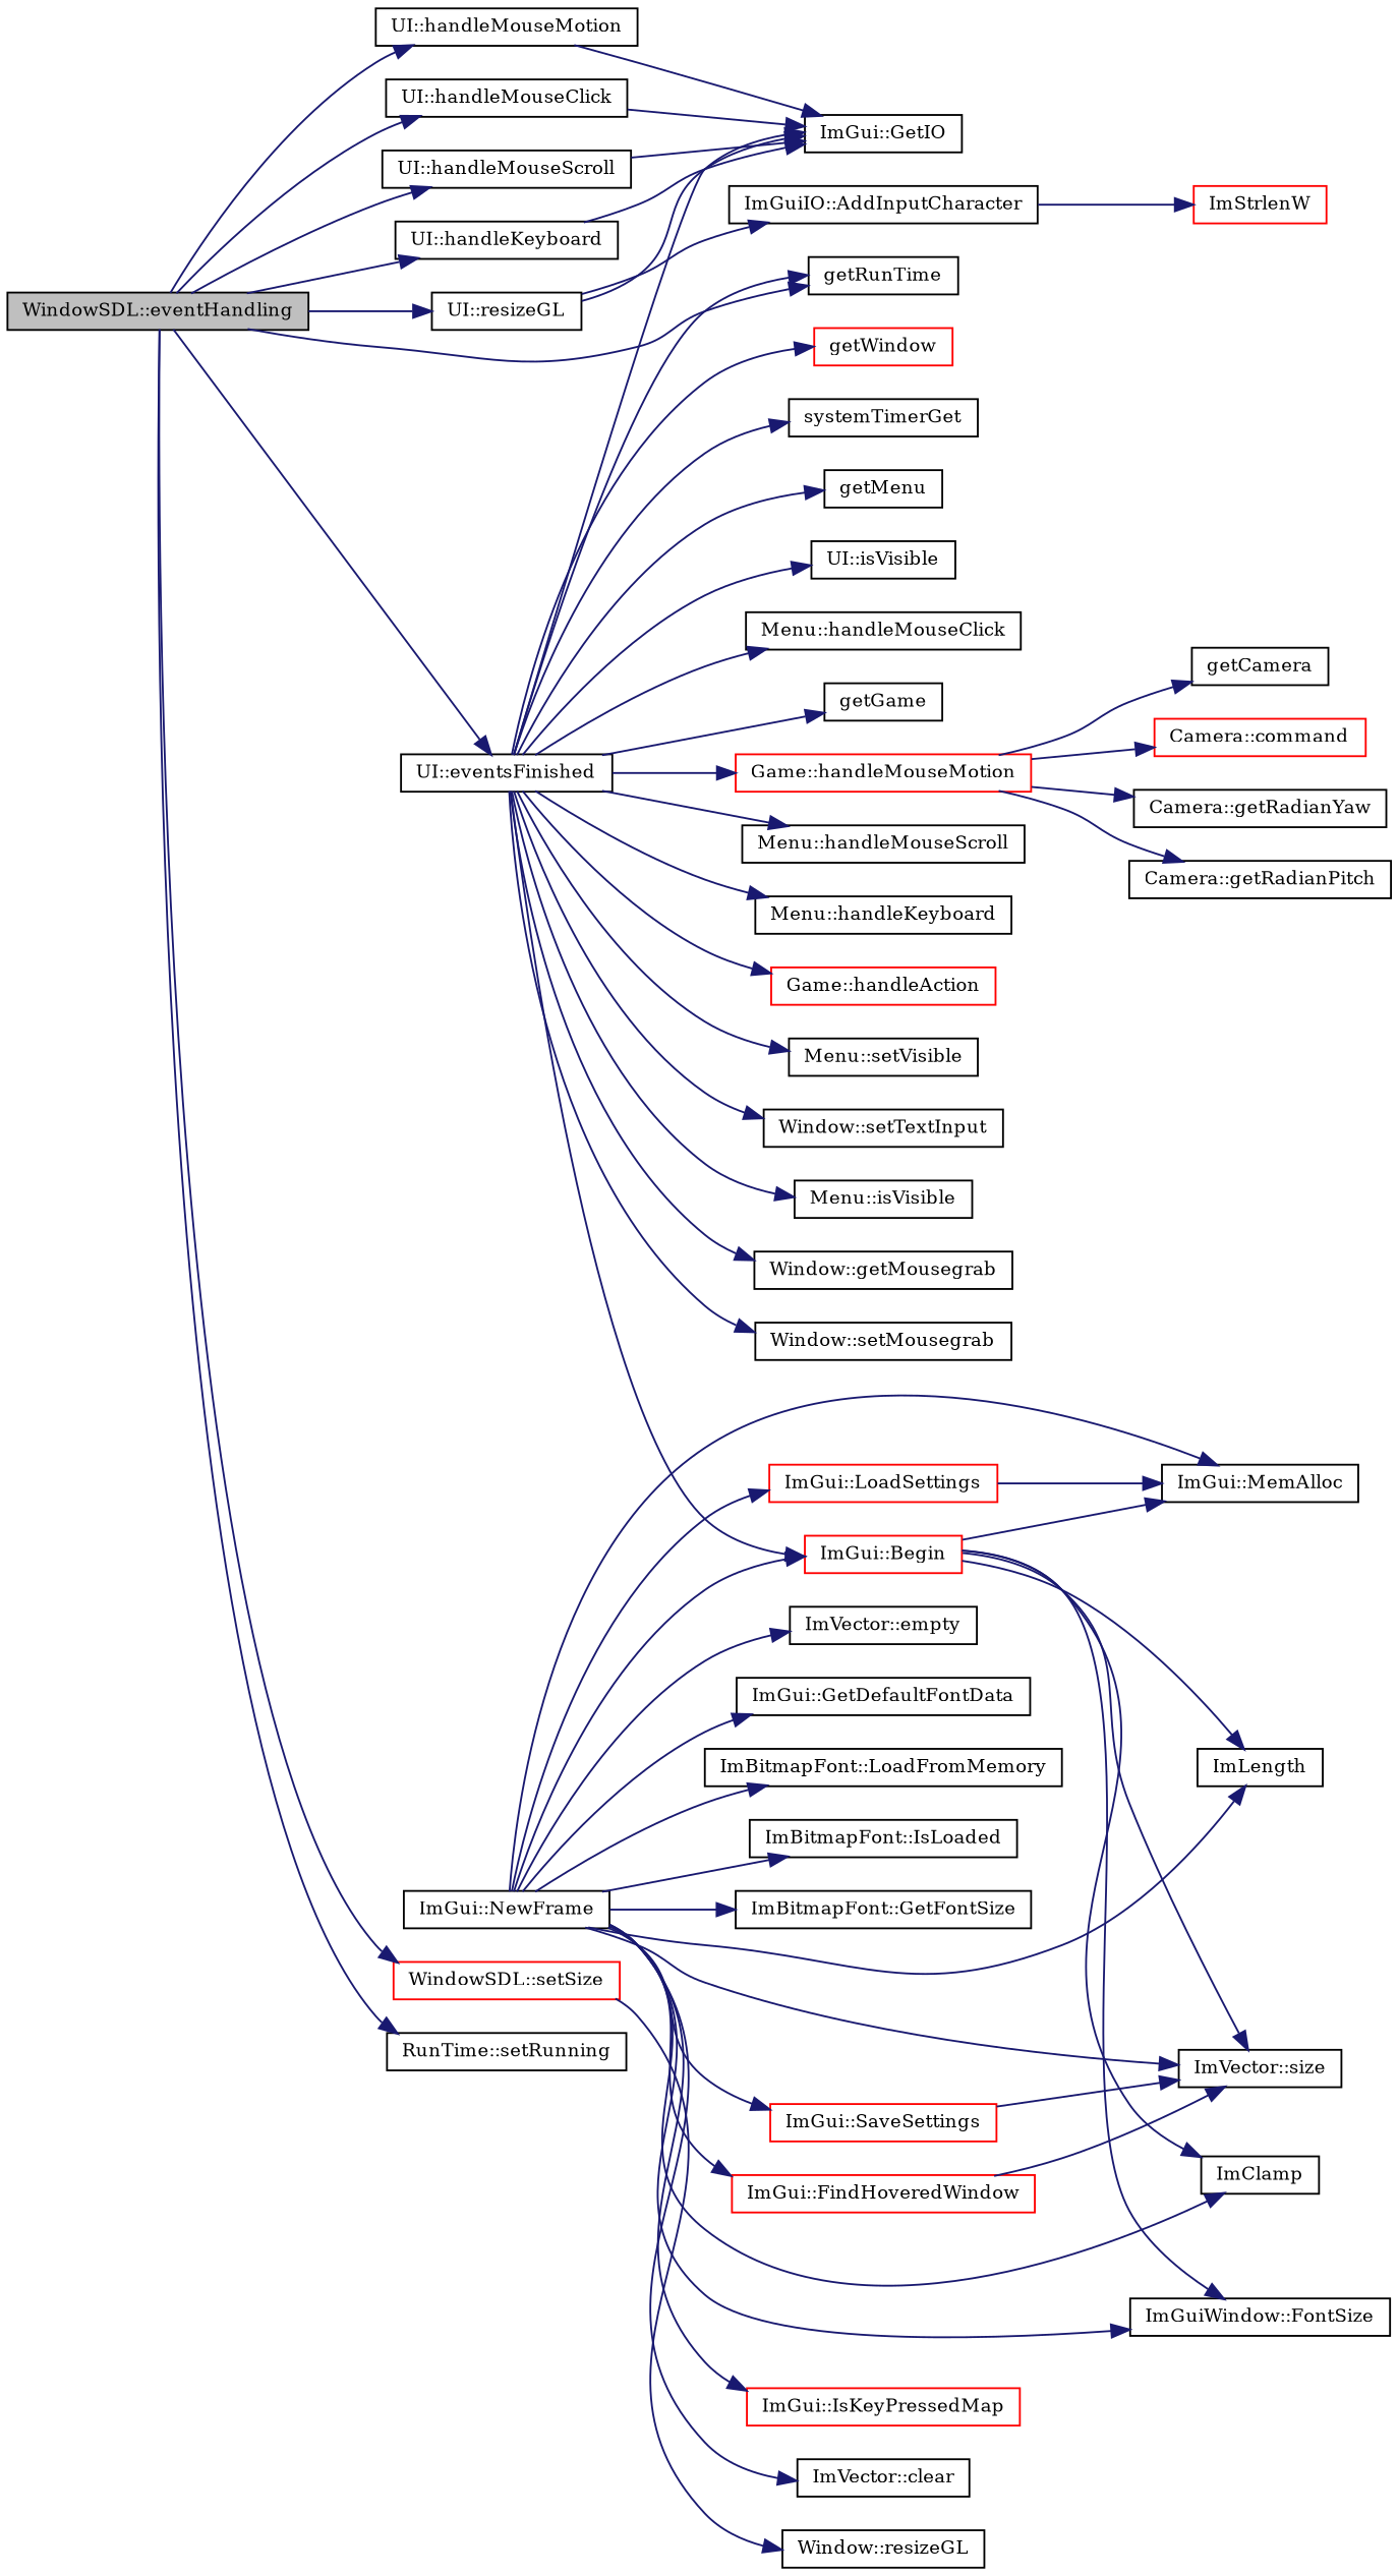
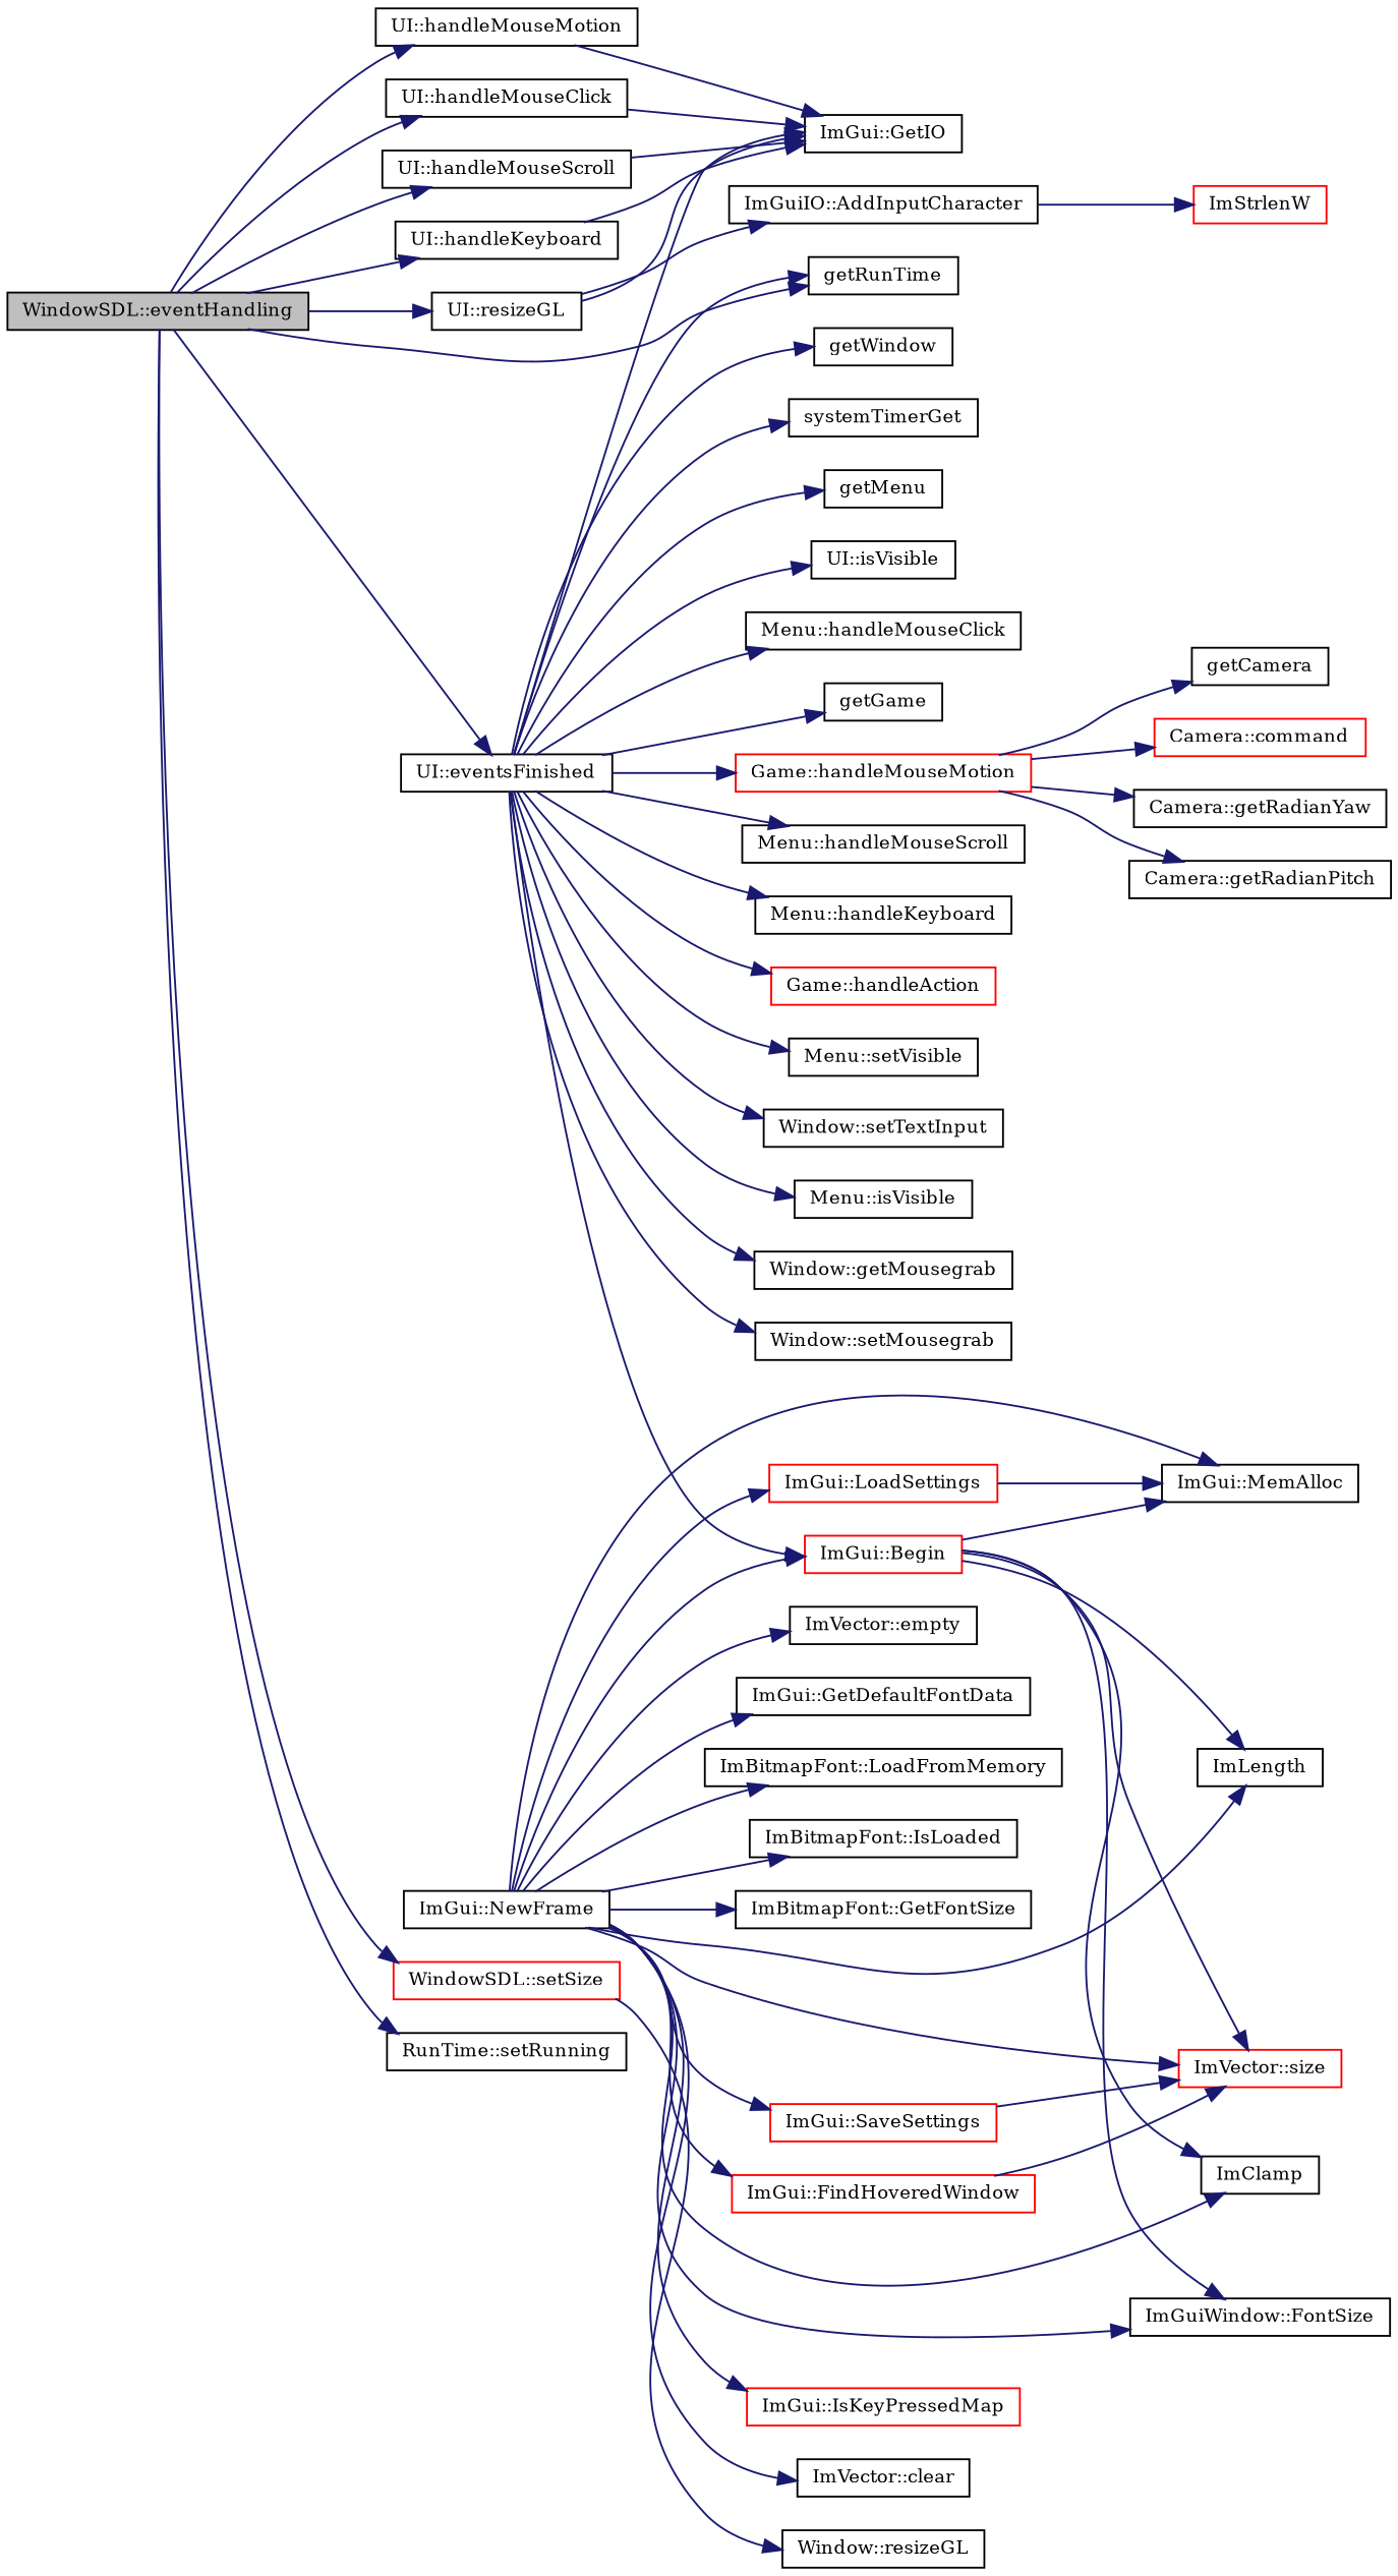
  digraph {
    fontname="DejaVu Serif"
    rankdir=LR
    node [color=black fillcolor=white fontname="DejaVu Serif" fontsize=10 shape=record style=filled]
    edge [color=midnightblue fontname="DejaVu Serif" fontsize=10 labelfontname=Helvetica labelfontsize=10 style=solid]
    n1 [fillcolor=grey75 fontcolor=black height=0.2 label="WindowSDL::eventHandling" width=0.4]
    n2 [height=0.2 label="UI::handleMouseMotion" width=0.4]
    n3 [height=0.2 label="UI::handleMouseClick" width=0.4]
    n4 [height=0.2 label="UI::handleMouseScroll" width=0.4]
    n5 [height=0.2 label="UI::resizeGL" width=0.4]
    n6 [height=0.2 label="UI::handleKeyboard" width=0.4]
    n7 [color=red height=0.2 label="WindowSDL::setSize" width=0.4]
    n8 [height=0.2 label=getRunTime width=0.4]
    n9 [height=0.2 label="RunTime::setRunning" width=0.4]
    n10 [height=0.2 label="UI::eventsFinished" width=0.4]
    n11 [height=0.2 label="ImGui::GetIO" width=0.4]
    n12 [height=0.2 label="ImGuiIO::AddInputCharacter" width=0.4]
    n13 [height=0.2 label="Window::resizeGL" width=0.4]
-   n14 [color=red height=0.2 label=getWindow width=0.4]
+   n14 [height=0.2 label=getWindow width=0.4]
    n15 [height=0.2 label=systemTimerGet width=0.4]
    n16 [height=0.2 label=getMenu width=0.4]
    n17 [height=0.2 label="UI::isVisible" width=0.4]
    n18 [height=0.2 label="Menu::handleMouseClick" width=0.4]
    n19 [height=0.2 label=getGame width=0.4]
    n20 [color=red height=0.2 label="Game::handleMouseMotion" width=0.4]
    n21 [height=0.2 label="Menu::handleMouseScroll" width=0.4]
    n22 [height=0.2 label="Menu::handleKeyboard" width=0.4]
    n23 [color=red height=0.2 label="Game::handleAction" width=0.4]
    n24 [height=0.2 label="Menu::setVisible" width=0.4]
    n25 [height=0.2 label="Window::setTextInput" width=0.4]
    n26 [height=0.2 label="Menu::isVisible" width=0.4]
    n27 [height=0.2 label="Window::getMousegrab" width=0.4]
    n28 [height=0.2 label="Window::setMousegrab" width=0.4]
    n29 [color=red height=0.2 label="ImGui::Begin" width=0.4]
    n30 [color=red height=0.2 label=ImStrlenW width=0.4]
    n31 [height=0.2 label="ImGui::NewFrame" width=0.4]
    n32 [height=0.2 label="ImGui::MemAlloc" width=0.4]
    n33 [height=0.2 label="ImVector::empty" width=0.4]
    n34 [color=red height=0.2 label="ImGui::LoadSettings" width=0.4]
    n35 [height=0.2 label="ImGui::GetDefaultFontData" width=0.4]
    n36 [height=0.2 label="ImBitmapFont::LoadFromMemory" width=0.4]
    n37 [height=0.2 label="ImBitmapFont::IsLoaded" width=0.4]
    n38 [height=0.2 label="ImBitmapFont::GetFontSize" width=0.4]
    n39 [height=0.2 label=ImLength width=0.4]
    n40 [color=red height=0.2 label="ImGui::SaveSettings" width=0.4]
-   n41 [height=0.2 label="ImVector::size" width=0.4]
+   n41 [color=red height=0.2 label="ImVector::size" width=0.4]
    n42 [color=red height=0.2 label="ImGui::FindHoveredWindow" width=0.4]
    n43 [height=0.2 label=ImClamp width=0.4]
    n44 [height=0.2 label="ImGuiWindow::FontSize" width=0.4]
    n45 [color=red height=0.2 label="ImGui::IsKeyPressedMap" width=0.4]
    n46 [height=0.2 label="ImVector::clear" width=0.4]
    n47 [height=0.2 label=getCamera width=0.4]
    n48 [color=red height=0.2 label="Camera::command" width=0.4]
    n49 [height=0.2 label="Camera::getRadianYaw" width=0.4]
    n50 [height=0.2 label="Camera::getRadianPitch" width=0.4]
    n1 -> n2
    n1 -> n3
    n1 -> n4
    n1 -> n5
    n1 -> n6
    n1 -> n7
    n1 -> n8
    n1 -> n9
    n1 -> n10
    n2 -> n11
    n3 -> n11
    n4 -> n11
    n5 -> n11
    n5 -> n12
    n6 -> n11
    n7 -> n13
    n10 -> n8
    n10 -> n11
    n10 -> n14
    n10 -> n15
    n10 -> n16
    n10 -> n17
    n10 -> n18
    n10 -> n19
    n10 -> n20
    n10 -> n21
    n10 -> n22
    n10 -> n23
    n10 -> n24
    n10 -> n25
    n10 -> n26
    n10 -> n27
    n10 -> n28
    n10 -> n29
    n12 -> n30
    n20 -> n47
    n20 -> n48
    n20 -> n49
    n20 -> n50
    n29 -> n32
    n29 -> n39
    n29 -> n41
    n29 -> n43
    n29 -> n44
    n31 -> n29
    n31 -> n32
    n31 -> n33
    n31 -> n34
    n31 -> n35
    n31 -> n36
    n31 -> n37
    n31 -> n38
    n31 -> n39
    n31 -> n40
    n31 -> n41
    n31 -> n42
    n31 -> n43
    n31 -> n44
    n31 -> n45
    n31 -> n46
    n34 -> n32
    n40 -> n41
    n42 -> n41
  }
